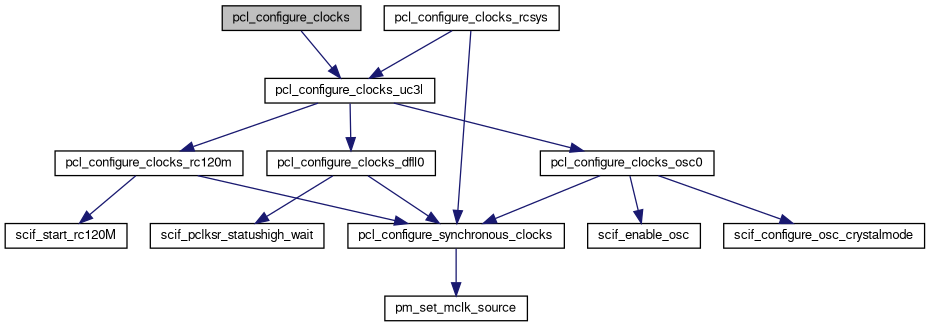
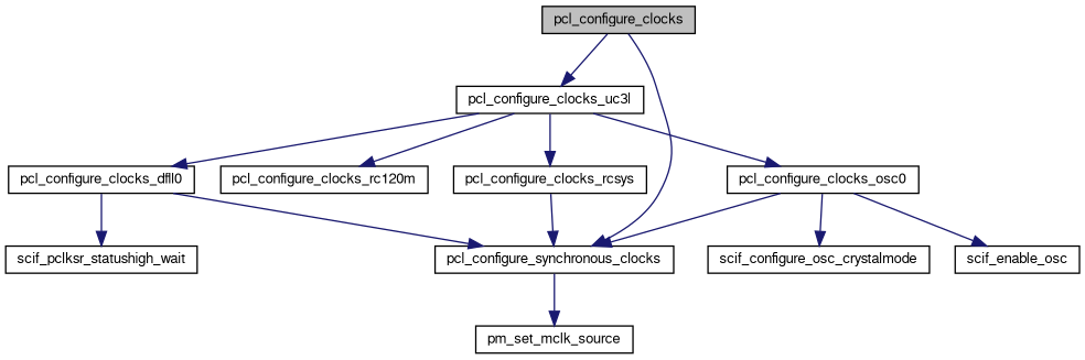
  digraph {
    rankdir=TB
    node [color=black fillcolor=white fontname=FreeSans fontsize=10 shape=record style=filled]
    edge [color=midnightblue fontname=FreeSans fontsize=10 labelfontname=FreeSans labelfontsize=10 style=solid]
    n1 [fillcolor=grey75 fontcolor=black height=0.2 label=pcl_configure_clocks width=0.4]
    n2 [height=0.2 label=pcl_configure_clocks_uc3l width=0.4]
    n3 [height=0.2 label=pcl_configure_clocks_dfll0 width=0.4]
    n4 [height=0.2 label=pcl_configure_clocks_osc0 width=0.4]
    n5 [height=0.2 label=pcl_configure_clocks_rc120m width=0.4]
    n6 [height=0.2 label=pcl_configure_clocks_rcsys width=0.4]
    n7 [height=0.2 label=pcl_configure_synchronous_clocks width=0.4]
    n8 [height=0.2 label=scif_pclksr_statushigh_wait width=0.4]
    n9 [height=0.2 label=scif_configure_osc_crystalmode width=0.4]
    n10 [height=0.2 label=scif_enable_osc width=0.4]
-   n11 [height=0.2 label=scif_start_rc120M width=0.4]
    n12 [height=0.2 label=pm_set_mclk_source width=0.4]
    n1 -> n2
    n2 -> n3
    n2 -> n4
    n2 -> n5
-   n6 -> n2
+   n2 -> n6
    n3 -> n7
    n3 -> n8
    n4 -> n7
    n4 -> n9
    n4 -> n10
-   n5 -> n7
-   n5 -> n11
+   n1 -> n7
    n6 -> n7
    n7 -> n12
  }
